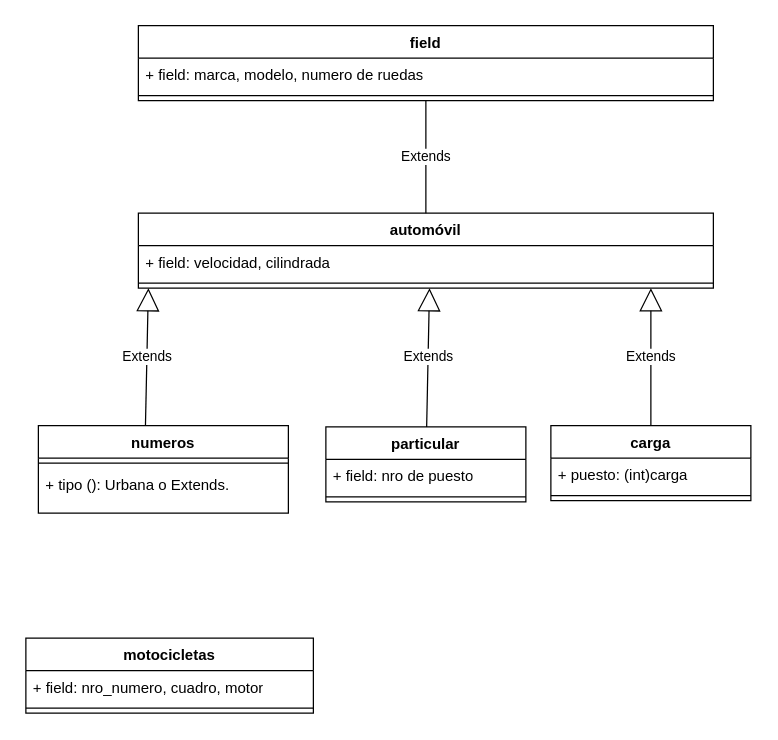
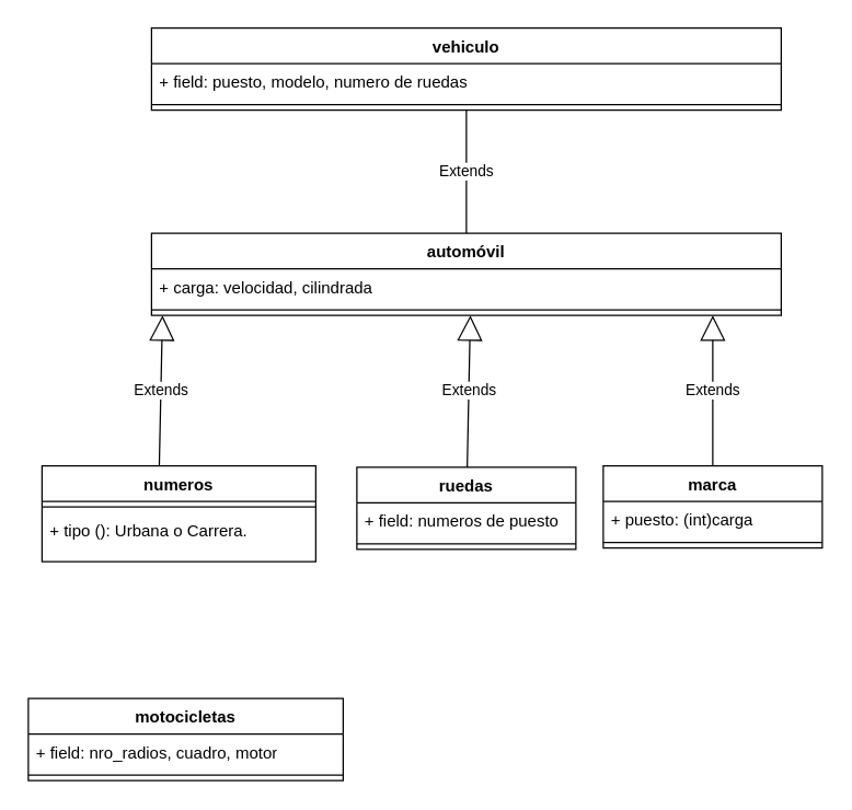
  <mxCell id="0" />
  <mxCell id="1" parent="0" />
- <mxCell id="2" value="field" style="swimlane;fontStyle=1;align=center;verticalAlign=top;childLayout=stackLayout;horizontal=1;startSize=26;horizontalStack=0;resizeParent=1;resizeParentMax=0;resizeLast=0;collapsible=1;marginBottom=0;whiteSpace=wrap;html=1;" vertex="1" parent="1"><mxGeometry x="110" y="20" width="460" height="60" as="geometry" /></mxCell>
- <mxCell id="3" value="+ field: marca, modelo, numero de ruedas" style="text;strokeColor=none;fillColor=none;align=left;verticalAlign=top;spacingLeft=4;spacingRight=4;overflow=hidden;rotatable=0;points=[[0,0.5],[1,0.5]];portConstraint=eastwest;whiteSpace=wrap;html=1;" vertex="1" parent="2"><mxGeometry y="26" width="460" height="26" as="geometry" /></mxCell>
+ <mxCell id="2" value="vehiculo" style="swimlane;fontStyle=1;align=center;verticalAlign=top;childLayout=stackLayout;horizontal=1;startSize=26;horizontalStack=0;resizeParent=1;resizeParentMax=0;resizeLast=0;collapsible=1;marginBottom=0;whiteSpace=wrap;html=1;" vertex="1" parent="1"><mxGeometry x="110" y="20" width="460" height="60" as="geometry" /></mxCell>
+ <mxCell id="3" value="+ field: puesto, modelo, numero de ruedas" style="text;strokeColor=none;fillColor=none;align=left;verticalAlign=top;spacingLeft=4;spacingRight=4;overflow=hidden;rotatable=0;points=[[0,0.5],[1,0.5]];portConstraint=eastwest;whiteSpace=wrap;html=1;" vertex="1" parent="2"><mxGeometry y="26" width="460" height="26" as="geometry" /></mxCell>
  <mxCell id="4" value="" style="line;strokeWidth=1;fillColor=none;align=left;verticalAlign=middle;spacingTop=-1;spacingLeft=3;spacingRight=3;rotatable=0;labelPosition=right;points=[];portConstraint=eastwest;strokeColor=inherit;" vertex="1" parent="2"><mxGeometry y="52" width="460" height="8" as="geometry" /></mxCell>
  <mxCell id="5" value="automóvil" style="swimlane;fontStyle=1;align=center;verticalAlign=top;childLayout=stackLayout;horizontal=1;startSize=26;horizontalStack=0;resizeParent=1;resizeParentMax=0;resizeLast=0;collapsible=1;marginBottom=0;whiteSpace=wrap;html=1;" vertex="1" parent="1"><mxGeometry x="110" y="170" width="460" height="60" as="geometry" /></mxCell>
- <mxCell id="6" value="+ field: velocidad, cilindrada" style="text;strokeColor=none;fillColor=none;align=left;verticalAlign=top;spacingLeft=4;spacingRight=4;overflow=hidden;rotatable=0;points=[[0,0.5],[1,0.5]];portConstraint=eastwest;whiteSpace=wrap;html=1;" vertex="1" parent="5"><mxGeometry y="26" width="460" height="26" as="geometry" /></mxCell>
+ <mxCell id="6" value="+ carga: velocidad, cilindrada" style="text;strokeColor=none;fillColor=none;align=left;verticalAlign=top;spacingLeft=4;spacingRight=4;overflow=hidden;rotatable=0;points=[[0,0.5],[1,0.5]];portConstraint=eastwest;whiteSpace=wrap;html=1;" vertex="1" parent="5"><mxGeometry y="26" width="460" height="26" as="geometry" /></mxCell>
  <mxCell id="7" value="" style="line;strokeWidth=1;fillColor=none;align=left;verticalAlign=middle;spacingTop=-1;spacingLeft=3;spacingRight=3;rotatable=0;labelPosition=right;points=[];portConstraint=eastwest;strokeColor=inherit;" vertex="1" parent="5"><mxGeometry y="52" width="460" height="8" as="geometry" /></mxCell>
  <mxCell id="8" value="Extends" style="endArrow=block;endSize=16;endFill=0;html=1;rounded=0;" edge="1" parent="5" source="13"><mxGeometry width="160" relative="1" as="geometry"><mxPoint x="300" y="55.63" as="sourcePoint" /><mxPoint x="410" y="60" as="targetPoint" /></mxGeometry></mxCell>
  <mxCell id="9" value="Extends" style="endArrow=none;endSize=16;endFill=0;html=1;rounded=0;exitX=0.5;exitY=0;exitDx=0;exitDy=0;entryX=0.5;entryY=1;entryDx=0;entryDy=0;" edge="1" parent="1" source="5" target="2"><mxGeometry width="160" relative="1" as="geometry"><mxPoint x="340" y="120" as="sourcePoint" /><mxPoint x="500" y="120" as="targetPoint" /></mxGeometry></mxCell>
- <mxCell id="10" value="particular" style="swimlane;fontStyle=1;align=center;verticalAlign=top;childLayout=stackLayout;horizontal=1;startSize=26;horizontalStack=0;resizeParent=1;resizeParentMax=0;resizeLast=0;collapsible=1;marginBottom=0;whiteSpace=wrap;html=1;" vertex="1" parent="1"><mxGeometry x="260" y="341.04" width="160" height="60" as="geometry" /></mxCell>
- <mxCell id="11" value="+ field: nro de puesto" style="text;strokeColor=none;fillColor=none;align=left;verticalAlign=top;spacingLeft=4;spacingRight=4;overflow=hidden;rotatable=0;points=[[0,0.5],[1,0.5]];portConstraint=eastwest;whiteSpace=wrap;html=1;" vertex="1" parent="10"><mxGeometry y="26" width="160" height="26" as="geometry" /></mxCell>
+ <mxCell id="10" value="ruedas" style="swimlane;fontStyle=1;align=center;verticalAlign=top;childLayout=stackLayout;horizontal=1;startSize=26;horizontalStack=0;resizeParent=1;resizeParentMax=0;resizeLast=0;collapsible=1;marginBottom=0;whiteSpace=wrap;html=1;" vertex="1" parent="1"><mxGeometry x="260" y="341.04" width="160" height="60" as="geometry" /></mxCell>
+ <mxCell id="11" value="+ field: numeros de puesto" style="text;strokeColor=none;fillColor=none;align=left;verticalAlign=top;spacingLeft=4;spacingRight=4;overflow=hidden;rotatable=0;points=[[0,0.5],[1,0.5]];portConstraint=eastwest;whiteSpace=wrap;html=1;" vertex="1" parent="10"><mxGeometry y="26" width="160" height="26" as="geometry" /></mxCell>
  <mxCell id="12" value="" style="line;strokeWidth=1;fillColor=none;align=left;verticalAlign=middle;spacingTop=-1;spacingLeft=3;spacingRight=3;rotatable=0;labelPosition=right;points=[];portConstraint=eastwest;strokeColor=inherit;" vertex="1" parent="10"><mxGeometry y="52" width="160" height="8" as="geometry" /></mxCell>
- <mxCell id="13" value="carga" style="swimlane;fontStyle=1;align=center;verticalAlign=top;childLayout=stackLayout;horizontal=1;startSize=26;horizontalStack=0;resizeParent=1;resizeParentMax=0;resizeLast=0;collapsible=1;marginBottom=0;whiteSpace=wrap;html=1;" vertex="1" parent="1"><mxGeometry x="440" y="340" width="160" height="60" as="geometry" /></mxCell>
+ <mxCell id="13" value="marca" style="swimlane;fontStyle=1;align=center;verticalAlign=top;childLayout=stackLayout;horizontal=1;startSize=26;horizontalStack=0;resizeParent=1;resizeParentMax=0;resizeLast=0;collapsible=1;marginBottom=0;whiteSpace=wrap;html=1;" vertex="1" parent="1"><mxGeometry x="440" y="340" width="160" height="60" as="geometry" /></mxCell>
  <mxCell id="14" value="+ puesto: (int)carga" style="text;strokeColor=none;fillColor=none;align=left;verticalAlign=top;spacingLeft=4;spacingRight=4;overflow=hidden;rotatable=0;points=[[0,0.5],[1,0.5]];portConstraint=eastwest;whiteSpace=wrap;html=1;" vertex="1" parent="13"><mxGeometry y="26" width="160" height="26" as="geometry" /></mxCell>
  <mxCell id="15" value="" style="line;strokeWidth=1;fillColor=none;align=left;verticalAlign=middle;spacingTop=-1;spacingLeft=3;spacingRight=3;rotatable=0;labelPosition=right;points=[];portConstraint=eastwest;strokeColor=inherit;" vertex="1" parent="13"><mxGeometry y="52" width="160" height="8" as="geometry" /></mxCell>
  <mxCell id="16" value="Extends" style="endArrow=block;endSize=16;endFill=0;html=1;rounded=0;entryX=0.365;entryY=0.87;entryDx=0;entryDy=0;entryPerimeter=0;" edge="1" parent="1" source="10"><mxGeometry width="160" relative="1" as="geometry"><mxPoint x="405" y="181.04" as="sourcePoint" /><mxPoint x="342.9" y="230" as="targetPoint" /></mxGeometry></mxCell>
  <mxCell id="17" value="Extends" style="endArrow=block;endSize=16;endFill=0;html=1;rounded=0;entryX=0.365;entryY=0.87;entryDx=0;entryDy=0;entryPerimeter=0;" edge="1" parent="1"><mxGeometry width="160" relative="1" as="geometry"><mxPoint x="115.638" y="341" as="sourcePoint" /><mxPoint x="118" y="230" as="targetPoint" /></mxGeometry></mxCell>
  <mxCell id="18" value="numeros" style="swimlane;fontStyle=1;align=center;verticalAlign=top;childLayout=stackLayout;horizontal=1;startSize=26;horizontalStack=0;resizeParent=1;resizeParentMax=0;resizeLast=0;collapsible=1;marginBottom=0;whiteSpace=wrap;html=1;" vertex="1" parent="1"><mxGeometry x="30" y="340" width="200" height="70" as="geometry" /></mxCell>
  <mxCell id="19" value="" style="line;strokeWidth=1;fillColor=none;align=left;verticalAlign=middle;spacingTop=-1;spacingLeft=3;spacingRight=3;rotatable=0;labelPosition=right;points=[];portConstraint=eastwest;strokeColor=inherit;" vertex="1" parent="18"><mxGeometry y="26" width="200" height="8" as="geometry" /></mxCell>
- <mxCell id="20" value="+ tipo ():&amp;nbsp;Urbana o Extends." style="text;strokeColor=none;fillColor=none;align=left;verticalAlign=top;spacingLeft=4;spacingRight=4;overflow=hidden;rotatable=0;points=[[0,0.5],[1,0.5]];portConstraint=eastwest;whiteSpace=wrap;html=1;" vertex="1" parent="18"><mxGeometry y="34" width="200" height="36" as="geometry" /></mxCell>
+ <mxCell id="20" value="+ tipo ():&amp;nbsp;Urbana o Carrera." style="text;strokeColor=none;fillColor=none;align=left;verticalAlign=top;spacingLeft=4;spacingRight=4;overflow=hidden;rotatable=0;points=[[0,0.5],[1,0.5]];portConstraint=eastwest;whiteSpace=wrap;html=1;" vertex="1" parent="18"><mxGeometry y="34" width="200" height="36" as="geometry" /></mxCell>
  <mxCell id="21" value="motocicletas" style="swimlane;fontStyle=1;align=center;verticalAlign=top;childLayout=stackLayout;horizontal=1;startSize=26;horizontalStack=0;resizeParent=1;resizeParentMax=0;resizeLast=0;collapsible=1;marginBottom=0;whiteSpace=wrap;html=1;" vertex="1" parent="1"><mxGeometry x="20" y="510" width="230" height="60" as="geometry" /></mxCell>
- <mxCell id="22" value="+ field: nro_numero, cuadro, motor" style="text;strokeColor=none;fillColor=none;align=left;verticalAlign=top;spacingLeft=4;spacingRight=4;overflow=hidden;rotatable=0;points=[[0,0.5],[1,0.5]];portConstraint=eastwest;whiteSpace=wrap;html=1;" vertex="1" parent="21"><mxGeometry y="26" width="230" height="26" as="geometry" /></mxCell>
+ <mxCell id="22" value="+ field: nro_radios, cuadro, motor" style="text;strokeColor=none;fillColor=none;align=left;verticalAlign=top;spacingLeft=4;spacingRight=4;overflow=hidden;rotatable=0;points=[[0,0.5],[1,0.5]];portConstraint=eastwest;whiteSpace=wrap;html=1;" vertex="1" parent="21"><mxGeometry y="26" width="230" height="26" as="geometry" /></mxCell>
  <mxCell id="23" value="" style="line;strokeWidth=1;fillColor=none;align=left;verticalAlign=middle;spacingTop=-1;spacingLeft=3;spacingRight=3;rotatable=0;labelPosition=right;points=[];portConstraint=eastwest;strokeColor=inherit;" vertex="1" parent="21"><mxGeometry y="52" width="230" height="8" as="geometry" /></mxCell>
